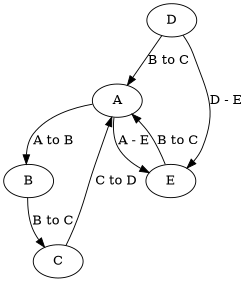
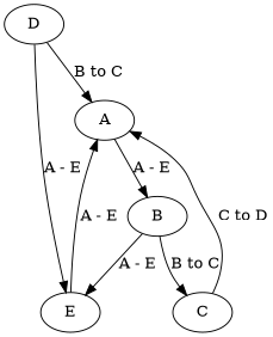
  digraph {
    n1 [label=A]
    n2 [label=B]
    n3 [label=E]
    n4 [label=C]
    n5 [label=D]
-   n1 -> n2 [label="A to B"]
-   n1 -> n3 [label="A - E"]
+   n1 -> n2 [label="A - E"]
+   n2 -> n3 [label="A - E"]
    n2 -> n4 [label="B to C"]
-   n3 -> n1 [label="B to C"]
+   n3 -> n1 [label="A - E"]
    n4 -> n1 [label="C to D"]
    n5 -> n1 [label="B to C"]
-   n5 -> n3 [label="D - E"]
+   n5 -> n3 [label="A - E"]
  }
